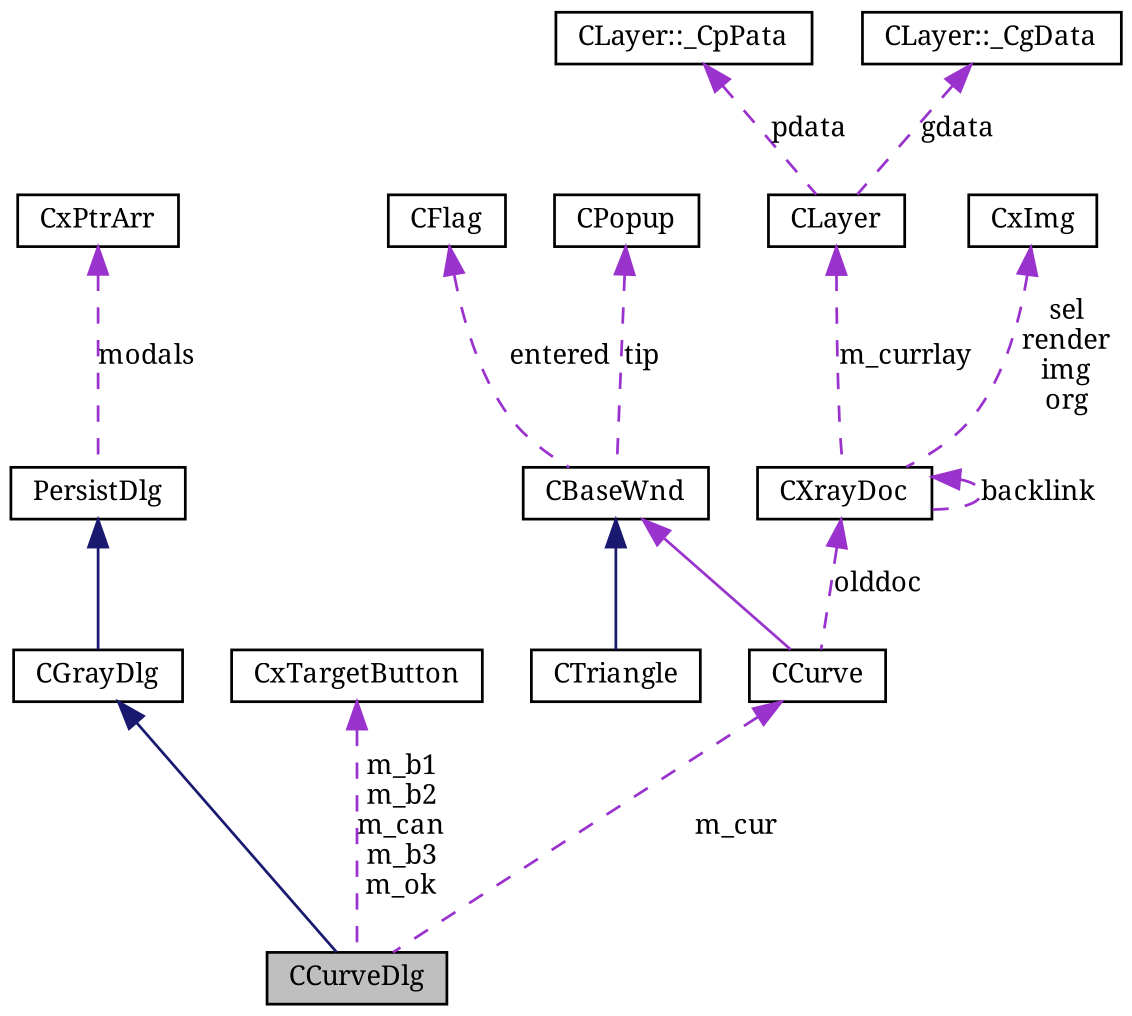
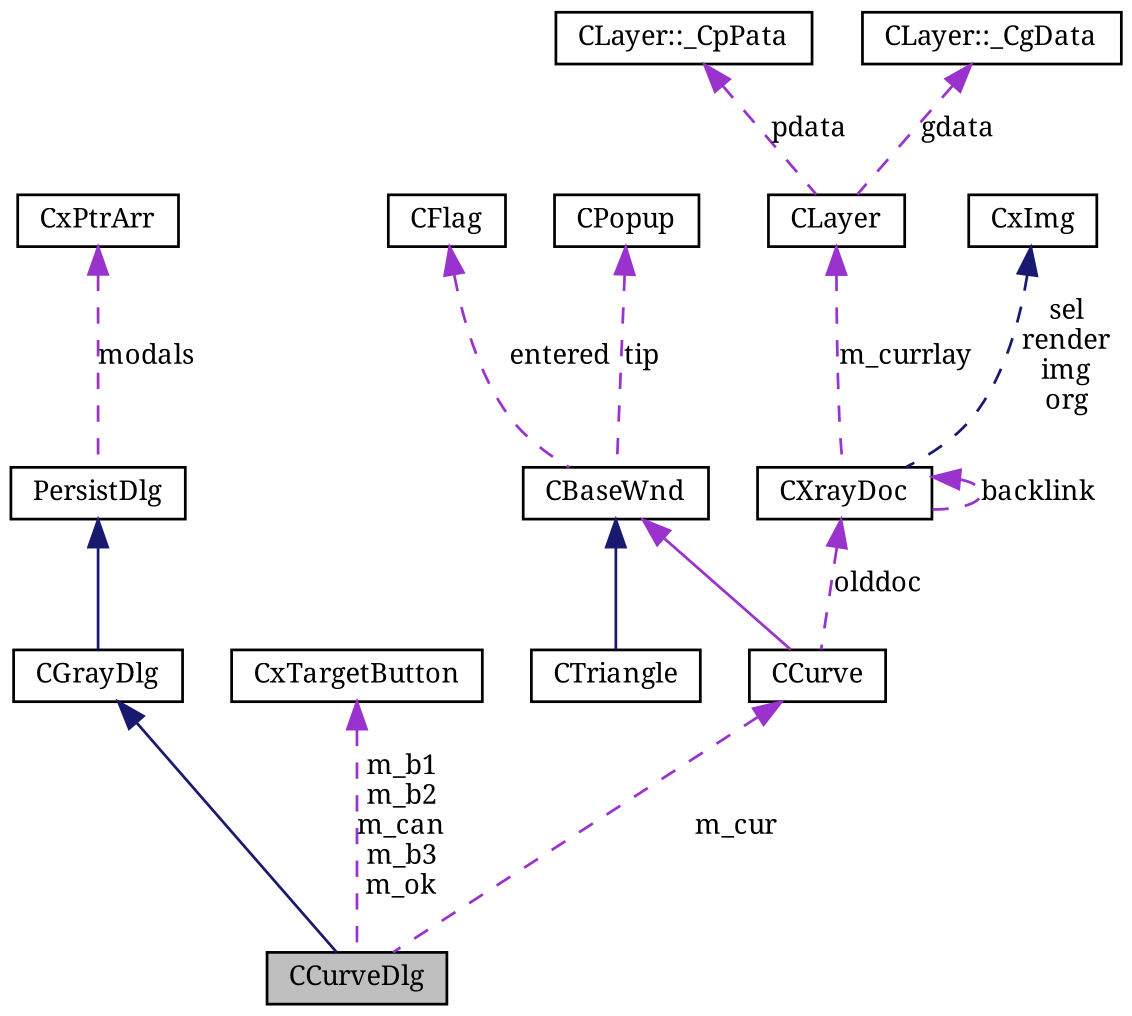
  digraph {
    fontname="Noto Serif"
    node [color=black fillcolor=white fontname="Noto Serif" fontsize=10 shape=record style=filled]
    edge [color=darkorchid3 dir=back fontname="Noto Serif" fontsize=10 labelfontname=FreeSans labelfontsize=10 style=dashed]
    n1 [fillcolor=grey75 fontcolor=black height=0.2 label=CCurveDlg width=0.4]
    n2 [height=0.2 label=CGrayDlg width=0.4]
    n3 [height=0.2 label=PersistDlg width=0.4]
    n4 [height=0.2 label=CxPtrArr width=0.4]
    n5 [height=0.2 label=CxTargetButton width=0.4]
    n6 [height=0.2 label=CTriangle width=0.4]
    n7 [height=0.2 label=CBaseWnd width=0.4]
    n8 [height=0.2 label=CCurve width=0.4]
    n9 [height=0.2 label=CFlag width=0.4]
    n10 [height=0.2 label=CPopup width=0.4]
    n11 [height=0.2 label=CXrayDoc width=0.4]
    n12 [height=0.2 label=CLayer width=0.4]
    n13 [height=0.2 label="CLayer::_CpPata" width=0.4]
    n14 [height=0.2 label="CLayer::_CgData" width=0.4]
    n15 [height=0.2 label=CxImg width=0.4]
    n2 -> n1 [color=midnightblue style=solid]
    n3 -> n2 [color=midnightblue style=solid]
    n4 -> n3 [label=modals]
    n5 -> n1 [label="m_b1\nm_b2\nm_can\nm_b3\nm_ok"]
    n7 -> n6 [color=midnightblue style=solid]
    n7 -> n8 [style=solid]
    n8 -> n1 [label=m_cur]
    n9 -> n7 [label=entered]
    n10 -> n7 [label=tip]
    n11 -> n8 [label=olddoc]
    n11 -> n11 [label=backlink]
    n12 -> n11 [label=m_currlay]
    n13 -> n12 [label=pdata]
    n14 -> n12 [label=gdata]
-   n15 -> n11 [label="sel\nrender\nimg\norg"]
+   n15 -> n11 [color=midnightblue label="sel\nrender\nimg\norg"]
  }
